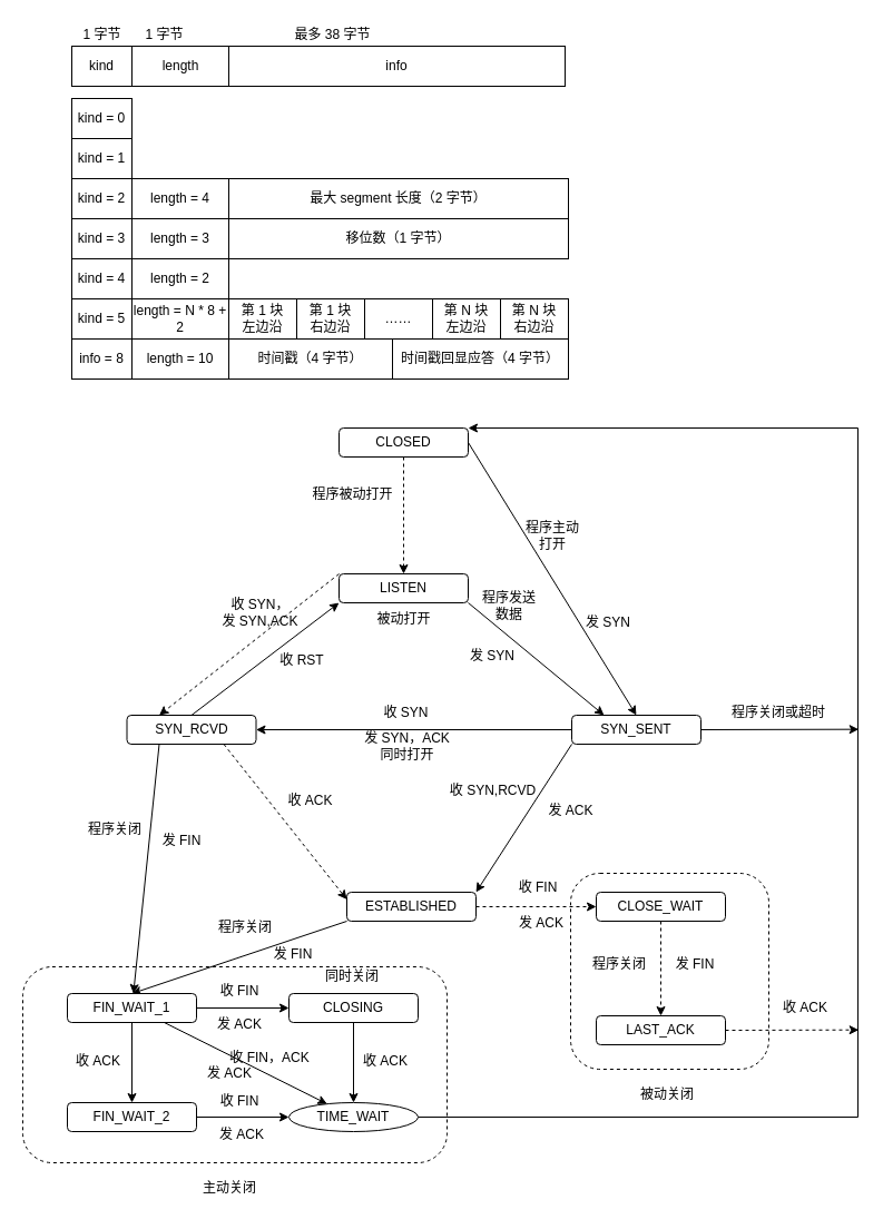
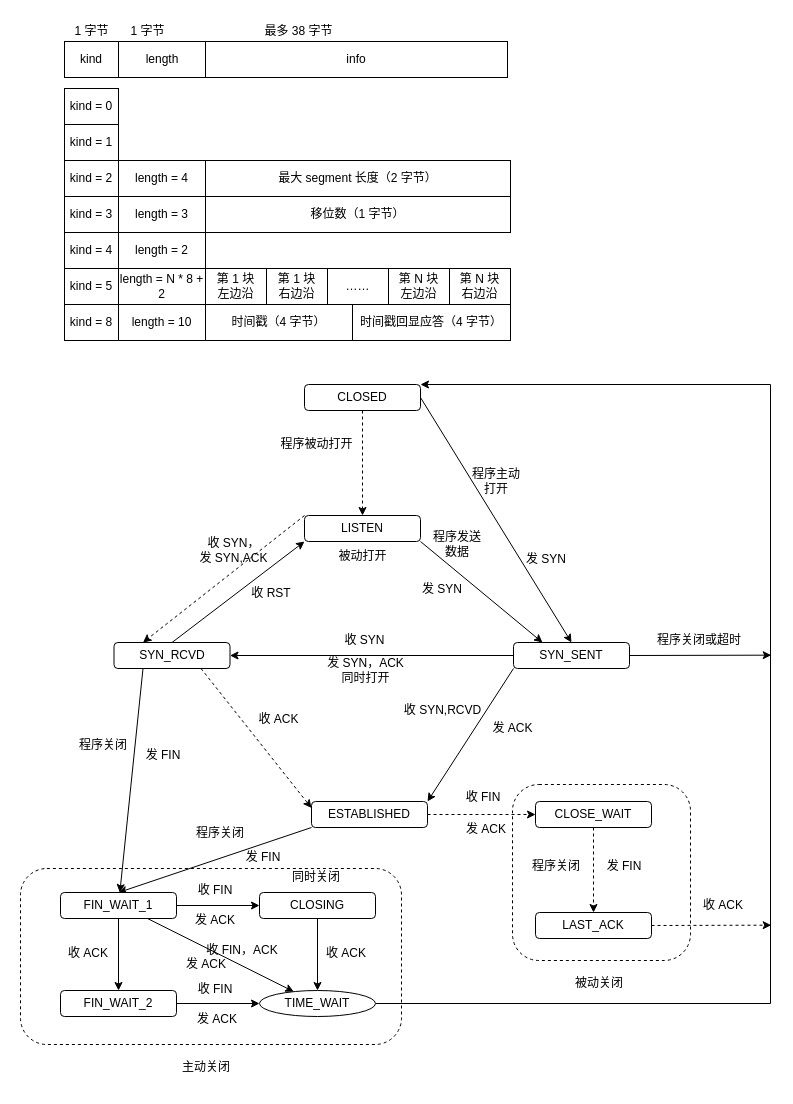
  <mxCell id="0" />
  <mxCell id="1" parent="0" />
  <mxCell id="2" value="" style="rounded=1;whiteSpace=wrap;html=1;dashed=1;" vertex="1" parent="1"><mxGeometry x="512" y="784" width="178" height="176" as="geometry" /></mxCell>
  <mxCell id="3" value="" style="rounded=1;whiteSpace=wrap;html=1;dashed=1;" vertex="1" parent="1"><mxGeometry x="20" y="868" width="381" height="176" as="geometry" /></mxCell>
  <mxCell id="4" value="kind" style="rounded=0;whiteSpace=wrap;html=1;" vertex="1" parent="1"><mxGeometry x="64" y="41" width="54" height="36" as="geometry" /></mxCell>
  <mxCell id="5" value="length" style="rounded=0;whiteSpace=wrap;html=1;" vertex="1" parent="1"><mxGeometry x="118" y="41" width="88" height="36" as="geometry" /></mxCell>
  <mxCell id="6" value="info" style="rounded=0;whiteSpace=wrap;html=1;" vertex="1" parent="1"><mxGeometry x="205" y="41" width="302" height="36" as="geometry" /></mxCell>
  <mxCell id="7" value="1 字节" style="text;html=1;strokeColor=none;fillColor=none;align=center;verticalAlign=middle;whiteSpace=wrap;rounded=0;" vertex="1" parent="1"><mxGeometry x="68.5" y="20" width="45" height="21" as="geometry" /></mxCell>
  <mxCell id="8" value="1 字节" style="text;html=1;strokeColor=none;fillColor=none;align=center;verticalAlign=middle;whiteSpace=wrap;rounded=0;" vertex="1" parent="1"><mxGeometry x="124.5" y="20" width="45" height="21" as="geometry" /></mxCell>
  <mxCell id="9" value="最多 38 字节" style="text;html=1;strokeColor=none;fillColor=none;align=center;verticalAlign=middle;whiteSpace=wrap;rounded=0;" vertex="1" parent="1"><mxGeometry x="259" y="20" width="79" height="21" as="geometry" /></mxCell>
  <mxCell id="10" value="kind = 1" style="rounded=0;whiteSpace=wrap;html=1;" vertex="1" parent="1"><mxGeometry x="64" y="124" width="54" height="36" as="geometry" /></mxCell>
  <mxCell id="11" value="kind = 2" style="rounded=0;whiteSpace=wrap;html=1;" vertex="1" parent="1"><mxGeometry x="64" y="160" width="54" height="36" as="geometry" /></mxCell>
  <mxCell id="12" value="length = 4" style="rounded=0;whiteSpace=wrap;html=1;" vertex="1" parent="1"><mxGeometry x="118" y="160" width="87" height="36" as="geometry" /></mxCell>
  <mxCell id="13" value="kind = 3" style="rounded=0;whiteSpace=wrap;html=1;" vertex="1" parent="1"><mxGeometry x="64" y="196" width="54" height="36" as="geometry" /></mxCell>
  <mxCell id="14" value="length = 3" style="rounded=0;whiteSpace=wrap;html=1;" vertex="1" parent="1"><mxGeometry x="118" y="196" width="87" height="36" as="geometry" /></mxCell>
  <mxCell id="15" value="kind = 4" style="rounded=0;whiteSpace=wrap;html=1;" vertex="1" parent="1"><mxGeometry x="64" y="232" width="54" height="36" as="geometry" /></mxCell>
  <mxCell id="16" value="length = 2" style="rounded=0;whiteSpace=wrap;html=1;" vertex="1" parent="1"><mxGeometry x="118" y="232" width="87" height="36" as="geometry" /></mxCell>
  <mxCell id="17" value="kind = 5" style="rounded=0;whiteSpace=wrap;html=1;" vertex="1" parent="1"><mxGeometry x="64" y="268" width="54" height="36" as="geometry" /></mxCell>
  <mxCell id="18" value="length = N * 8 + 2" style="rounded=0;whiteSpace=wrap;html=1;" vertex="1" parent="1"><mxGeometry x="118" y="268" width="87" height="36" as="geometry" /></mxCell>
- <mxCell id="19" value="info = 8" style="rounded=0;whiteSpace=wrap;html=1;" vertex="1" parent="1"><mxGeometry x="64" y="304" width="54" height="36" as="geometry" /></mxCell>
+ <mxCell id="19" value="kind = 8" style="rounded=0;whiteSpace=wrap;html=1;" vertex="1" parent="1"><mxGeometry x="64" y="304" width="54" height="36" as="geometry" /></mxCell>
  <mxCell id="20" value="length = 10" style="rounded=0;whiteSpace=wrap;html=1;" vertex="1" parent="1"><mxGeometry x="118" y="304" width="87" height="36" as="geometry" /></mxCell>
  <mxCell id="21" value="最大 segment 长度（2 字节）" style="rounded=0;whiteSpace=wrap;html=1;" vertex="1" parent="1"><mxGeometry x="205" y="160" width="305" height="36" as="geometry" /></mxCell>
  <mxCell id="22" value="移位数（1 字节）" style="rounded=0;whiteSpace=wrap;html=1;" vertex="1" parent="1"><mxGeometry x="205" y="196" width="305" height="36" as="geometry" /></mxCell>
  <mxCell id="23" value="第 1 块&lt;br&gt;左边沿" style="rounded=0;whiteSpace=wrap;html=1;" vertex="1" parent="1"><mxGeometry x="205" y="268" width="61" height="36" as="geometry" /></mxCell>
  <mxCell id="24" value="第 1 块&lt;br&gt;右边沿" style="rounded=0;whiteSpace=wrap;html=1;" vertex="1" parent="1"><mxGeometry x="266" y="268" width="61" height="36" as="geometry" /></mxCell>
  <mxCell id="25" value="……" style="rounded=0;whiteSpace=wrap;html=1;" vertex="1" parent="1"><mxGeometry x="327" y="268" width="61" height="36" as="geometry" /></mxCell>
  <mxCell id="26" value="第 N 块&lt;br&gt;左边沿" style="rounded=0;whiteSpace=wrap;html=1;" vertex="1" parent="1"><mxGeometry x="388" y="268" width="61" height="36" as="geometry" /></mxCell>
  <mxCell id="27" value="第 N 块&lt;br&gt;右边沿" style="rounded=0;whiteSpace=wrap;html=1;" vertex="1" parent="1"><mxGeometry x="449" y="268" width="61" height="36" as="geometry" /></mxCell>
  <mxCell id="28" value="kind = 0" style="rounded=0;whiteSpace=wrap;html=1;" vertex="1" parent="1"><mxGeometry x="64" y="88" width="54" height="36" as="geometry" /></mxCell>
  <mxCell id="29" value="时间戳（4 字节）" style="rounded=0;whiteSpace=wrap;html=1;" vertex="1" parent="1"><mxGeometry x="205" y="304" width="147" height="36" as="geometry" /></mxCell>
  <mxCell id="30" value="时间戳回显应答（4 字节）" style="rounded=0;whiteSpace=wrap;html=1;" vertex="1" parent="1"><mxGeometry x="352" y="304" width="158" height="36" as="geometry" /></mxCell>
  <mxCell id="31" style="edgeStyle=none;rounded=0;orthogonalLoop=1;jettySize=auto;html=1;exitX=1;exitY=0.5;exitDx=0;exitDy=0;entryX=0.5;entryY=0;entryDx=0;entryDy=0;" edge="1" parent="1" source="33" target="47"><mxGeometry relative="1" as="geometry" /></mxCell>
  <mxCell id="32" style="edgeStyle=none;rounded=0;orthogonalLoop=1;jettySize=auto;html=1;exitX=0.5;exitY=1;exitDx=0;exitDy=0;dashed=1;" edge="1" parent="1" source="33" target="36"><mxGeometry relative="1" as="geometry" /></mxCell>
  <mxCell id="33" value="CLOSED" style="rounded=1;whiteSpace=wrap;html=1;" vertex="1" parent="1"><mxGeometry x="304" y="384" width="116" height="26" as="geometry" /></mxCell>
  <mxCell id="34" style="edgeStyle=none;rounded=0;orthogonalLoop=1;jettySize=auto;html=1;exitX=0;exitY=0;exitDx=0;exitDy=0;entryX=0.25;entryY=0;entryDx=0;entryDy=0;dashed=1;" edge="1" parent="1" source="36" target="41"><mxGeometry relative="1" as="geometry" /></mxCell>
  <mxCell id="35" style="edgeStyle=none;rounded=0;orthogonalLoop=1;jettySize=auto;html=1;exitX=1;exitY=1;exitDx=0;exitDy=0;entryX=0.25;entryY=0;entryDx=0;entryDy=0;" edge="1" parent="1" source="36" target="47"><mxGeometry relative="1" as="geometry" /></mxCell>
  <mxCell id="36" value="LISTEN" style="rounded=1;whiteSpace=wrap;html=1;" vertex="1" parent="1"><mxGeometry x="304" y="515" width="116" height="26" as="geometry" /></mxCell>
  <mxCell id="37" value="被动打开" style="text;html=1;strokeColor=none;fillColor=none;align=center;verticalAlign=middle;whiteSpace=wrap;rounded=0;" vertex="1" parent="1"><mxGeometry x="318.5" y="541" width="87" height="30" as="geometry" /></mxCell>
  <mxCell id="38" style="rounded=0;orthogonalLoop=1;jettySize=auto;html=1;exitX=0.5;exitY=0;exitDx=0;exitDy=0;entryX=0;entryY=1;entryDx=0;entryDy=0;" edge="1" parent="1" source="41" target="36"><mxGeometry relative="1" as="geometry" /></mxCell>
  <mxCell id="39" style="edgeStyle=none;rounded=0;orthogonalLoop=1;jettySize=auto;html=1;exitX=0.75;exitY=1;exitDx=0;exitDy=0;entryX=0;entryY=0.25;entryDx=0;entryDy=0;dashed=1;" edge="1" parent="1" source="41" target="57"><mxGeometry relative="1" as="geometry" /></mxCell>
  <mxCell id="40" style="edgeStyle=none;rounded=0;orthogonalLoop=1;jettySize=auto;html=1;exitX=0.25;exitY=1;exitDx=0;exitDy=0;" edge="1" parent="1" source="41" target="72"><mxGeometry relative="1" as="geometry" /></mxCell>
  <mxCell id="41" value="SYN_RCVD" style="rounded=1;whiteSpace=wrap;html=1;" vertex="1" parent="1"><mxGeometry x="113.5" y="642" width="116" height="26" as="geometry" /></mxCell>
  <mxCell id="42" value="收 RST" style="text;html=1;strokeColor=none;fillColor=none;align=center;verticalAlign=middle;whiteSpace=wrap;rounded=0;" vertex="1" parent="1"><mxGeometry x="240.5" y="578" width="60" height="30" as="geometry" /></mxCell>
  <mxCell id="43" value="收 SYN，&lt;br&gt;发 SYN,ACK" style="text;html=1;strokeColor=none;fillColor=none;align=center;verticalAlign=middle;whiteSpace=wrap;rounded=0;" vertex="1" parent="1"><mxGeometry x="193" y="535" width="81" height="30" as="geometry" /></mxCell>
  <mxCell id="44" style="edgeStyle=none;rounded=0;orthogonalLoop=1;jettySize=auto;html=1;exitX=0;exitY=0.5;exitDx=0;exitDy=0;entryX=1;entryY=0.5;entryDx=0;entryDy=0;" edge="1" parent="1" source="47" target="41"><mxGeometry relative="1" as="geometry" /></mxCell>
  <mxCell id="45" style="edgeStyle=none;rounded=0;orthogonalLoop=1;jettySize=auto;html=1;exitX=0;exitY=1;exitDx=0;exitDy=0;entryX=1;entryY=0;entryDx=0;entryDy=0;" edge="1" parent="1" source="47" target="57"><mxGeometry relative="1" as="geometry" /></mxCell>
  <mxCell id="46" style="edgeStyle=none;rounded=0;orthogonalLoop=1;jettySize=auto;html=1;exitX=1;exitY=0.5;exitDx=0;exitDy=0;" edge="1" parent="1" source="47"><mxGeometry relative="1" as="geometry"><mxPoint x="770.702" y="654.667" as="targetPoint" /></mxGeometry></mxCell>
  <mxCell id="47" value="SYN_SENT" style="rounded=1;whiteSpace=wrap;html=1;" vertex="1" parent="1"><mxGeometry x="513" y="642" width="116" height="26" as="geometry" /></mxCell>
  <mxCell id="48" value="程序主动打开" style="text;html=1;strokeColor=none;fillColor=none;align=center;verticalAlign=middle;whiteSpace=wrap;rounded=0;" vertex="1" parent="1"><mxGeometry x="466" y="466" width="60" height="30" as="geometry" /></mxCell>
  <mxCell id="49" value="发 SYN" style="text;html=1;strokeColor=none;fillColor=none;align=center;verticalAlign=middle;whiteSpace=wrap;rounded=0;" vertex="1" parent="1"><mxGeometry x="516" y="544" width="60" height="30" as="geometry" /></mxCell>
  <mxCell id="50" value="程序发送数据" style="text;html=1;strokeColor=none;fillColor=none;align=center;verticalAlign=middle;whiteSpace=wrap;rounded=0;" vertex="1" parent="1"><mxGeometry x="427" y="529" width="60" height="30" as="geometry" /></mxCell>
  <mxCell id="51" value="发 SYN" style="text;html=1;strokeColor=none;fillColor=none;align=center;verticalAlign=middle;whiteSpace=wrap;rounded=0;" vertex="1" parent="1"><mxGeometry x="412" y="574" width="60" height="30" as="geometry" /></mxCell>
  <mxCell id="52" value="程序被动打开" style="text;html=1;strokeColor=none;fillColor=none;align=center;verticalAlign=middle;whiteSpace=wrap;rounded=0;" vertex="1" parent="1"><mxGeometry x="272.5" y="429" width="87" height="30" as="geometry" /></mxCell>
  <mxCell id="53" value="收 SYN" style="text;html=1;strokeColor=none;fillColor=none;align=center;verticalAlign=middle;whiteSpace=wrap;rounded=0;" vertex="1" parent="1"><mxGeometry x="327" y="625" width="75" height="30" as="geometry" /></mxCell>
  <mxCell id="54" value="发 SYN，ACK&lt;br&gt;同时打开" style="text;html=1;strokeColor=none;fillColor=none;align=center;verticalAlign=middle;whiteSpace=wrap;rounded=0;" vertex="1" parent="1"><mxGeometry x="286" y="655" width="159" height="30" as="geometry" /></mxCell>
  <mxCell id="55" style="edgeStyle=none;rounded=0;orthogonalLoop=1;jettySize=auto;html=1;exitX=1;exitY=0.5;exitDx=0;exitDy=0;entryX=0;entryY=0.5;entryDx=0;entryDy=0;dashed=1;" edge="1" parent="1" source="57" target="62"><mxGeometry relative="1" as="geometry" /></mxCell>
  <mxCell id="56" style="edgeStyle=none;rounded=0;orthogonalLoop=1;jettySize=auto;html=1;exitX=0;exitY=1;exitDx=0;exitDy=0;entryX=0.5;entryY=0;entryDx=0;entryDy=0;" edge="1" parent="1" source="57" target="72"><mxGeometry relative="1" as="geometry" /></mxCell>
  <mxCell id="57" value="ESTABLISHED" style="rounded=1;whiteSpace=wrap;html=1;" vertex="1" parent="1"><mxGeometry x="311" y="801" width="116" height="26" as="geometry" /></mxCell>
  <mxCell id="58" value="收 ACK" style="text;html=1;strokeColor=none;fillColor=none;align=center;verticalAlign=middle;whiteSpace=wrap;rounded=0;" vertex="1" parent="1"><mxGeometry x="240.5" y="704" width="75" height="30" as="geometry" /></mxCell>
  <mxCell id="59" value="收 SYN,RCVD" style="text;html=1;strokeColor=none;fillColor=none;align=center;verticalAlign=middle;whiteSpace=wrap;rounded=0;" vertex="1" parent="1"><mxGeometry x="395.5" y="695" width="93" height="30" as="geometry" /></mxCell>
  <mxCell id="60" value="发 ACK" style="text;html=1;strokeColor=none;fillColor=none;align=center;verticalAlign=middle;whiteSpace=wrap;rounded=0;" vertex="1" parent="1"><mxGeometry x="475" y="713" width="75" height="30" as="geometry" /></mxCell>
  <mxCell id="61" style="edgeStyle=none;rounded=0;orthogonalLoop=1;jettySize=auto;html=1;exitX=0.5;exitY=1;exitDx=0;exitDy=0;entryX=0.5;entryY=0;entryDx=0;entryDy=0;dashed=1;" edge="1" parent="1" source="62" target="64"><mxGeometry relative="1" as="geometry" /></mxCell>
  <mxCell id="62" value="CLOSE_WAIT" style="rounded=1;whiteSpace=wrap;html=1;" vertex="1" parent="1"><mxGeometry x="535" y="801" width="116" height="26" as="geometry" /></mxCell>
  <mxCell id="63" style="edgeStyle=none;rounded=0;orthogonalLoop=1;jettySize=auto;html=1;exitX=1;exitY=0.5;exitDx=0;exitDy=0;dashed=1;" edge="1" parent="1" source="64"><mxGeometry relative="1" as="geometry"><mxPoint x="770.702" y="924.667" as="targetPoint" /></mxGeometry></mxCell>
  <mxCell id="64" value="LAST_ACK" style="rounded=1;whiteSpace=wrap;html=1;" vertex="1" parent="1"><mxGeometry x="535" y="912" width="116" height="26" as="geometry" /></mxCell>
  <mxCell id="65" value="收 FIN" style="text;html=1;strokeColor=none;fillColor=none;align=center;verticalAlign=middle;whiteSpace=wrap;rounded=0;" vertex="1" parent="1"><mxGeometry x="453" y="782" width="60" height="30" as="geometry" /></mxCell>
  <mxCell id="66" value="发 ACK" style="text;html=1;strokeColor=none;fillColor=none;align=center;verticalAlign=middle;whiteSpace=wrap;rounded=0;" vertex="1" parent="1"><mxGeometry x="456" y="814" width="60" height="30" as="geometry" /></mxCell>
  <mxCell id="67" value="程序关闭" style="text;html=1;strokeColor=none;fillColor=none;align=center;verticalAlign=middle;whiteSpace=wrap;rounded=0;" vertex="1" parent="1"><mxGeometry x="526" y="851" width="60" height="30" as="geometry" /></mxCell>
  <mxCell id="68" value="发 FIN" style="text;html=1;strokeColor=none;fillColor=none;align=center;verticalAlign=middle;whiteSpace=wrap;rounded=0;" vertex="1" parent="1"><mxGeometry x="594" y="851" width="60" height="30" as="geometry" /></mxCell>
  <mxCell id="69" style="edgeStyle=none;rounded=0;orthogonalLoop=1;jettySize=auto;html=1;exitX=1;exitY=0.5;exitDx=0;exitDy=0;entryX=0;entryY=0.5;entryDx=0;entryDy=0;" edge="1" parent="1" source="72" target="76"><mxGeometry relative="1" as="geometry" /></mxCell>
  <mxCell id="70" style="edgeStyle=none;rounded=0;orthogonalLoop=1;jettySize=auto;html=1;exitX=0.75;exitY=1;exitDx=0;exitDy=0;" edge="1" parent="1" source="72" target="78"><mxGeometry relative="1" as="geometry" /></mxCell>
  <mxCell id="71" style="edgeStyle=none;rounded=0;orthogonalLoop=1;jettySize=auto;html=1;exitX=0.5;exitY=1;exitDx=0;exitDy=0;" edge="1" parent="1" source="72" target="74"><mxGeometry relative="1" as="geometry" /></mxCell>
  <mxCell id="72" value="FIN_WAIT_1" style="rounded=1;whiteSpace=wrap;html=1;" vertex="1" parent="1"><mxGeometry x="60" y="892" width="116" height="26" as="geometry" /></mxCell>
  <mxCell id="73" style="edgeStyle=none;rounded=0;orthogonalLoop=1;jettySize=auto;html=1;exitX=1;exitY=0.5;exitDx=0;exitDy=0;entryX=0;entryY=0.5;entryDx=0;entryDy=0;" edge="1" parent="1" source="74" target="78"><mxGeometry relative="1" as="geometry" /></mxCell>
  <mxCell id="74" value="FIN_WAIT_2" style="rounded=1;whiteSpace=wrap;html=1;" vertex="1" parent="1"><mxGeometry x="60" y="990" width="116" height="26" as="geometry" /></mxCell>
  <mxCell id="75" style="edgeStyle=none;rounded=0;orthogonalLoop=1;jettySize=auto;html=1;exitX=0.5;exitY=1;exitDx=0;exitDy=0;entryX=0.5;entryY=0;entryDx=0;entryDy=0;" edge="1" parent="1" source="76" target="78"><mxGeometry relative="1" as="geometry" /></mxCell>
  <mxCell id="76" value="CLOSING" style="rounded=1;whiteSpace=wrap;html=1;" vertex="1" parent="1"><mxGeometry x="259" y="892" width="116" height="26" as="geometry" /></mxCell>
  <mxCell id="77" style="edgeStyle=none;rounded=0;orthogonalLoop=1;jettySize=auto;html=1;exitX=1;exitY=0.5;exitDx=0;exitDy=0;entryX=1;entryY=0;entryDx=0;entryDy=0;" edge="1" parent="1" source="78" target="33"><mxGeometry relative="1" as="geometry"><Array as="points"><mxPoint x="770" y="1003" /><mxPoint x="770" y="384" /></Array></mxGeometry></mxCell>
  <mxCell id="78" value="TIME_WAIT" style="ellipse;whiteSpace=wrap;html=1;" vertex="1" parent="1"><mxGeometry x="259" y="990" width="116" height="26" as="geometry" /></mxCell>
  <mxCell id="79" value="收 FIN" style="text;html=1;strokeColor=none;fillColor=none;align=center;verticalAlign=middle;whiteSpace=wrap;rounded=0;" vertex="1" parent="1"><mxGeometry x="185" y="875" width="60" height="30" as="geometry" /></mxCell>
  <mxCell id="80" value="发 ACK" style="text;html=1;strokeColor=none;fillColor=none;align=center;verticalAlign=middle;whiteSpace=wrap;rounded=0;" vertex="1" parent="1"><mxGeometry x="185" y="905" width="60" height="30" as="geometry" /></mxCell>
  <mxCell id="81" value="同时关闭" style="text;html=1;strokeColor=none;fillColor=none;align=center;verticalAlign=middle;whiteSpace=wrap;rounded=0;" vertex="1" parent="1"><mxGeometry x="286" y="862" width="60" height="30" as="geometry" /></mxCell>
  <mxCell id="82" value="收 ACK" style="text;html=1;strokeColor=none;fillColor=none;align=center;verticalAlign=middle;whiteSpace=wrap;rounded=0;" vertex="1" parent="1"><mxGeometry x="315.5" y="938" width="60" height="30" as="geometry" /></mxCell>
  <mxCell id="83" value="收 FIN" style="text;html=1;strokeColor=none;fillColor=none;align=center;verticalAlign=middle;whiteSpace=wrap;rounded=0;" vertex="1" parent="1"><mxGeometry x="185" y="974" width="60" height="30" as="geometry" /></mxCell>
  <mxCell id="84" value="发 ACK" style="text;html=1;strokeColor=none;fillColor=none;align=center;verticalAlign=middle;whiteSpace=wrap;rounded=0;" vertex="1" parent="1"><mxGeometry x="187" y="1004" width="60" height="30" as="geometry" /></mxCell>
  <mxCell id="85" value="收 FIN，ACK" style="text;html=1;strokeColor=none;fillColor=none;align=center;verticalAlign=middle;whiteSpace=wrap;rounded=0;" vertex="1" parent="1"><mxGeometry x="199" y="935" width="86" height="30" as="geometry" /></mxCell>
  <mxCell id="86" value="发 ACK" style="text;html=1;strokeColor=none;fillColor=none;align=center;verticalAlign=middle;whiteSpace=wrap;rounded=0;" vertex="1" parent="1"><mxGeometry x="176" y="949" width="60" height="30" as="geometry" /></mxCell>
  <mxCell id="87" value="收 ACK" style="text;html=1;strokeColor=none;fillColor=none;align=center;verticalAlign=middle;whiteSpace=wrap;rounded=0;" vertex="1" parent="1"><mxGeometry x="58" y="938" width="60" height="30" as="geometry" /></mxCell>
  <mxCell id="88" value="程序关闭" style="text;html=1;strokeColor=none;fillColor=none;align=center;verticalAlign=middle;whiteSpace=wrap;rounded=0;" vertex="1" parent="1"><mxGeometry x="190" y="818" width="60" height="30" as="geometry" /></mxCell>
  <mxCell id="89" value="发 FIN" style="text;html=1;strokeColor=none;fillColor=none;align=center;verticalAlign=middle;whiteSpace=wrap;rounded=0;" vertex="1" parent="1"><mxGeometry x="233" y="842" width="60" height="30" as="geometry" /></mxCell>
  <mxCell id="90" value="程序关闭" style="text;html=1;strokeColor=none;fillColor=none;align=center;verticalAlign=middle;whiteSpace=wrap;rounded=0;" vertex="1" parent="1"><mxGeometry x="73" y="730" width="60" height="30" as="geometry" /></mxCell>
  <mxCell id="91" value="发 FIN" style="text;html=1;strokeColor=none;fillColor=none;align=center;verticalAlign=middle;whiteSpace=wrap;rounded=0;" vertex="1" parent="1"><mxGeometry x="133" y="740" width="60" height="30" as="geometry" /></mxCell>
  <mxCell id="92" value="主动关闭" style="text;html=1;strokeColor=none;fillColor=none;align=center;verticalAlign=middle;whiteSpace=wrap;rounded=0;dashed=1;" vertex="1" parent="1"><mxGeometry x="176" y="1052" width="60" height="30" as="geometry" /></mxCell>
  <mxCell id="93" value="被动关闭" style="text;html=1;strokeColor=none;fillColor=none;align=center;verticalAlign=middle;whiteSpace=wrap;rounded=0;dashed=1;" vertex="1" parent="1"><mxGeometry x="569" y="968" width="60" height="30" as="geometry" /></mxCell>
  <mxCell id="94" value="收 ACK" style="text;html=1;strokeColor=none;fillColor=none;align=center;verticalAlign=middle;whiteSpace=wrap;rounded=0;dashed=1;" vertex="1" parent="1"><mxGeometry x="693" y="890" width="60" height="30" as="geometry" /></mxCell>
  <mxCell id="95" value="程序关闭或超时" style="text;html=1;strokeColor=none;fillColor=none;align=center;verticalAlign=middle;whiteSpace=wrap;rounded=0;dashed=1;" vertex="1" parent="1"><mxGeometry x="651" y="625" width="96" height="30" as="geometry" /></mxCell>
